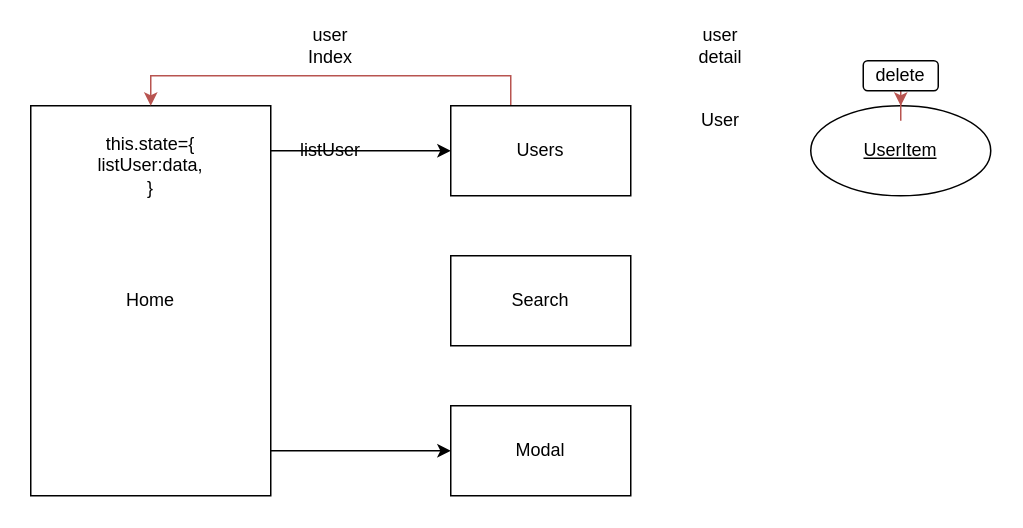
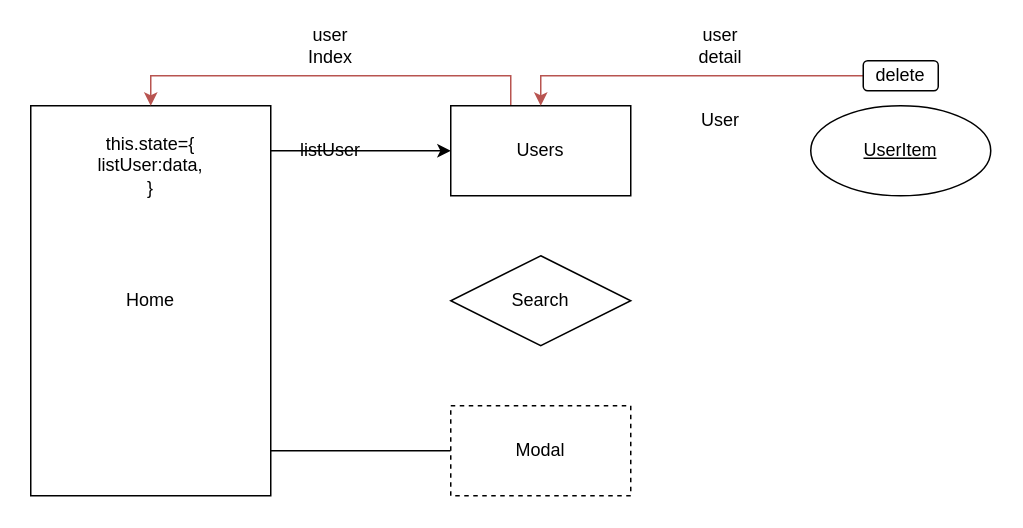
  <mxCell id="0" />
  <mxCell id="1" parent="0" />
  <mxCell id="2" style="edgeStyle=orthogonalEdgeStyle;rounded=0;orthogonalLoop=1;jettySize=auto;html=1;entryX=0;entryY=0.5;entryDx=0;entryDy=0;" edge="1" parent="1" source="4" target="7"><mxGeometry relative="1" as="geometry"><Array as="points"><mxPoint x="180" y="100" /><mxPoint x="180" y="100" /></Array></mxGeometry></mxCell>
- <mxCell id="3" style="edgeStyle=orthogonalEdgeStyle;rounded=0;orthogonalLoop=1;jettySize=auto;html=1;entryX=0;entryY=0.5;entryDx=0;entryDy=0;" edge="1" parent="1" source="4" target="8"><mxGeometry relative="1" as="geometry"><Array as="points"><mxPoint x="180" y="300" /><mxPoint x="180" y="300" /></Array></mxGeometry></mxCell>
+ <mxCell id="3" style="edgeStyle=orthogonalEdgeStyle;rounded=0;orthogonalLoop=1;jettySize=auto;html=1;entryX=0;entryY=0.5;entryDx=0;entryDy=0;endArrow=none;" edge="1" parent="1" source="4" target="8"><mxGeometry relative="1" as="geometry"><Array as="points"><mxPoint x="180" y="300" /><mxPoint x="180" y="300" /></Array></mxGeometry></mxCell>
  <mxCell id="4" value="Home" style="rounded=0;whiteSpace=wrap;html=1;" vertex="1" parent="1"><mxGeometry x="20" y="70" width="160" height="260" as="geometry" /></mxCell>
- <mxCell id="5" value="Search" style="rounded=0;whiteSpace=wrap;html=1;" vertex="1" parent="1"><mxGeometry x="300" y="170" width="120" height="60" as="geometry" /></mxCell>
+ <mxCell id="5" value="Search" style="rhombus;whiteSpace=wrap;html=1;" vertex="1" parent="1"><mxGeometry x="300" y="170" width="120" height="60" as="geometry" /></mxCell>
  <mxCell id="6" style="edgeStyle=orthogonalEdgeStyle;rounded=0;orthogonalLoop=1;jettySize=auto;html=1;entryX=0.5;entryY=0;entryDx=0;entryDy=0;fillColor=#f8cecc;strokeColor=#b85450;" edge="1" parent="1" source="7" target="4"><mxGeometry relative="1" as="geometry"><Array as="points"><mxPoint x="340" y="50" /><mxPoint x="100" y="50" /></Array></mxGeometry></mxCell>
  <mxCell id="7" value="Users" style="rounded=0;whiteSpace=wrap;html=1;" vertex="1" parent="1"><mxGeometry x="300" y="70" width="120" height="60" as="geometry" /></mxCell>
- <mxCell id="8" value="Modal&lt;br&gt;" style="rounded=0;whiteSpace=wrap;html=1;" vertex="1" parent="1"><mxGeometry x="300" y="270" width="120" height="60" as="geometry" /></mxCell>
+ <mxCell id="8" value="Modal&lt;br&gt;" style="rounded=0;whiteSpace=wrap;html=1;dashed=1;" vertex="1" parent="1"><mxGeometry x="300" y="270" width="120" height="60" as="geometry" /></mxCell>
  <mxCell id="9" value="UserItem&lt;br&gt;" style="ellipse;whiteSpace=wrap;html=1;fontStyle=4;" vertex="1" parent="1"><mxGeometry x="540" y="70" width="120" height="60" as="geometry" /></mxCell>
  <mxCell id="10" value="this.state={&lt;br&gt;listUser:data,&lt;br&gt;}" style="text;html=1;strokeColor=none;fillColor=none;align=center;verticalAlign=middle;whiteSpace=wrap;rounded=0;" vertex="1" parent="1"><mxGeometry x="20" y="80" width="160" height="60" as="geometry" /></mxCell>
  <mxCell id="11" value="listUser" style="text;html=1;strokeColor=none;fillColor=none;align=center;verticalAlign=middle;whiteSpace=wrap;rounded=0;" vertex="1" parent="1"><mxGeometry x="200" y="90" width="40" height="20" as="geometry" /></mxCell>
  <mxCell id="12" value="User" style="text;html=1;strokeColor=none;fillColor=none;align=center;verticalAlign=middle;whiteSpace=wrap;rounded=0;" vertex="1" parent="1"><mxGeometry x="460" y="70" width="40" height="20" as="geometry" /></mxCell>
- <mxCell id="13" style="edgeStyle=orthogonalEdgeStyle;rounded=0;orthogonalLoop=1;jettySize=auto;html=1;fillColor=#f8cecc;strokeColor=#b85450;" edge="1" parent="1" source="14" target="9"><mxGeometry relative="1" as="geometry" /></mxCell>
+ <mxCell id="13" style="edgeStyle=orthogonalEdgeStyle;rounded=0;orthogonalLoop=1;jettySize=auto;html=1;entryX=0.5;entryY=0;entryDx=0;entryDy=0;fillColor=#f8cecc;strokeColor=#b85450;" edge="1" parent="1" source="14" target="7"><mxGeometry relative="1" as="geometry" /></mxCell>
  <mxCell id="14" value="delete" style="rounded=1;whiteSpace=wrap;html=1;" vertex="1" parent="1"><mxGeometry x="575" y="40" width="50" height="20" as="geometry" /></mxCell>
  <mxCell id="15" value="user detail" style="text;html=1;strokeColor=none;fillColor=none;align=center;verticalAlign=middle;whiteSpace=wrap;rounded=0;" vertex="1" parent="1"><mxGeometry x="460" y="20" width="40" height="20" as="geometry" /></mxCell>
  <mxCell id="16" value="user Index" style="text;html=1;strokeColor=none;fillColor=none;align=center;verticalAlign=middle;whiteSpace=wrap;rounded=0;" vertex="1" parent="1"><mxGeometry x="200" y="20" width="40" height="20" as="geometry" /></mxCell>
